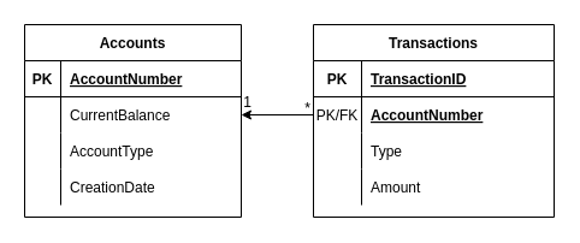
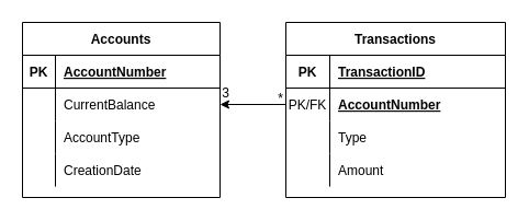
  <mxCell id="0" />
  <mxCell id="1" parent="0" />
  <mxCell id="2" value="Accounts" style="shape=table;startSize=30;container=1;collapsible=1;childLayout=tableLayout;fixedRows=1;rowLines=0;fontStyle=1;align=center;resizeLast=1;" vertex="1" parent="1"><mxGeometry x="20" y="20" width="180" height="160" as="geometry" /></mxCell>
  <mxCell id="3" value="" style="shape=tableRow;horizontal=0;startSize=0;swimlaneHead=0;swimlaneBody=0;fillColor=none;collapsible=0;dropTarget=0;points=[[0,0.5],[1,0.5]];portConstraint=eastwest;top=0;left=0;right=0;bottom=1;" vertex="1" parent="2"><mxGeometry y="30" width="180" height="30" as="geometry" /></mxCell>
  <mxCell id="4" value="PK" style="shape=partialRectangle;connectable=0;fillColor=none;top=0;left=0;bottom=0;right=0;fontStyle=1;overflow=hidden;" vertex="1" parent="3"><mxGeometry width="30" height="30" as="geometry"><mxRectangle width="30" height="30" as="alternateBounds" /></mxGeometry></mxCell>
  <mxCell id="5" value="AccountNumber" style="shape=partialRectangle;connectable=0;fillColor=none;top=0;left=0;bottom=0;right=0;align=left;spacingLeft=6;fontStyle=5;overflow=hidden;" vertex="1" parent="3"><mxGeometry x="30" width="150" height="30" as="geometry"><mxRectangle width="150" height="30" as="alternateBounds" /></mxGeometry></mxCell>
  <mxCell id="6" value="" style="shape=tableRow;horizontal=0;startSize=0;swimlaneHead=0;swimlaneBody=0;fillColor=none;collapsible=0;dropTarget=0;points=[[0,0.5],[1,0.5]];portConstraint=eastwest;top=0;left=0;right=0;bottom=0;" vertex="1" parent="2"><mxGeometry y="60" width="180" height="30" as="geometry" /></mxCell>
  <mxCell id="7" value="" style="shape=partialRectangle;connectable=0;fillColor=none;top=0;left=0;bottom=0;right=0;editable=1;overflow=hidden;" vertex="1" parent="6"><mxGeometry width="30" height="30" as="geometry"><mxRectangle width="30" height="30" as="alternateBounds" /></mxGeometry></mxCell>
  <mxCell id="8" value="CurrentBalance" style="shape=partialRectangle;connectable=0;fillColor=none;top=0;left=0;bottom=0;right=0;align=left;spacingLeft=6;overflow=hidden;" vertex="1" parent="6"><mxGeometry x="30" width="150" height="30" as="geometry"><mxRectangle width="150" height="30" as="alternateBounds" /></mxGeometry></mxCell>
  <mxCell id="9" value="" style="shape=tableRow;horizontal=0;startSize=0;swimlaneHead=0;swimlaneBody=0;fillColor=none;collapsible=0;dropTarget=0;points=[[0,0.5],[1,0.5]];portConstraint=eastwest;top=0;left=0;right=0;bottom=0;" vertex="1" parent="2"><mxGeometry y="90" width="180" height="30" as="geometry" /></mxCell>
  <mxCell id="10" value="" style="shape=partialRectangle;connectable=0;fillColor=none;top=0;left=0;bottom=0;right=0;editable=1;overflow=hidden;" vertex="1" parent="9"><mxGeometry width="30" height="30" as="geometry"><mxRectangle width="30" height="30" as="alternateBounds" /></mxGeometry></mxCell>
  <mxCell id="11" value="AccountType" style="shape=partialRectangle;connectable=0;fillColor=none;top=0;left=0;bottom=0;right=0;align=left;spacingLeft=6;overflow=hidden;" vertex="1" parent="9"><mxGeometry x="30" width="150" height="30" as="geometry"><mxRectangle width="150" height="30" as="alternateBounds" /></mxGeometry></mxCell>
  <mxCell id="12" value="" style="shape=tableRow;horizontal=0;startSize=0;swimlaneHead=0;swimlaneBody=0;fillColor=none;collapsible=0;dropTarget=0;points=[[0,0.5],[1,0.5]];portConstraint=eastwest;top=0;left=0;right=0;bottom=0;" vertex="1" parent="2"><mxGeometry y="120" width="180" height="30" as="geometry" /></mxCell>
  <mxCell id="13" value="" style="shape=partialRectangle;connectable=0;fillColor=none;top=0;left=0;bottom=0;right=0;editable=1;overflow=hidden;" vertex="1" parent="12"><mxGeometry width="30" height="30" as="geometry"><mxRectangle width="30" height="30" as="alternateBounds" /></mxGeometry></mxCell>
  <mxCell id="14" value="CreationDate" style="shape=partialRectangle;connectable=0;fillColor=none;top=0;left=0;bottom=0;right=0;align=left;spacingLeft=6;overflow=hidden;" vertex="1" parent="12"><mxGeometry x="30" width="150" height="30" as="geometry"><mxRectangle width="150" height="30" as="alternateBounds" /></mxGeometry></mxCell>
  <mxCell id="15" value="Transactions" style="shape=table;startSize=30;container=1;collapsible=1;childLayout=tableLayout;fixedRows=1;rowLines=0;fontStyle=1;align=center;resizeLast=1;" vertex="1" parent="1"><mxGeometry x="260" y="20" width="200" height="160" as="geometry" /></mxCell>
  <mxCell id="16" value="" style="shape=tableRow;horizontal=0;startSize=0;swimlaneHead=0;swimlaneBody=0;fillColor=none;collapsible=0;dropTarget=0;points=[[0,0.5],[1,0.5]];portConstraint=eastwest;top=0;left=0;right=0;bottom=1;" vertex="1" parent="15"><mxGeometry y="30" width="200" height="30" as="geometry" /></mxCell>
  <mxCell id="17" value="PK" style="shape=partialRectangle;connectable=0;fillColor=none;top=0;left=0;bottom=0;right=0;fontStyle=1;overflow=hidden;" vertex="1" parent="16"><mxGeometry width="40" height="30" as="geometry"><mxRectangle width="40" height="30" as="alternateBounds" /></mxGeometry></mxCell>
  <mxCell id="18" value="TransactionID" style="shape=partialRectangle;connectable=0;fillColor=none;top=0;left=0;bottom=0;right=0;align=left;spacingLeft=6;fontStyle=5;overflow=hidden;" vertex="1" parent="16"><mxGeometry x="40" width="160" height="30" as="geometry"><mxRectangle width="160" height="30" as="alternateBounds" /></mxGeometry></mxCell>
  <mxCell id="19" value="" style="shape=tableRow;horizontal=0;startSize=0;swimlaneHead=0;swimlaneBody=0;fillColor=none;collapsible=0;dropTarget=0;points=[[0,0.5],[1,0.5]];portConstraint=eastwest;top=0;left=0;right=0;bottom=0;" vertex="1" parent="15"><mxGeometry y="60" width="200" height="30" as="geometry" /></mxCell>
  <mxCell id="20" value="PK/FK" style="shape=partialRectangle;connectable=0;fillColor=none;top=0;left=0;bottom=0;right=0;editable=1;overflow=hidden;" vertex="1" parent="19"><mxGeometry width="40" height="30" as="geometry"><mxRectangle width="40" height="30" as="alternateBounds" /></mxGeometry></mxCell>
  <mxCell id="21" value="AccountNumber" style="shape=partialRectangle;connectable=0;fillColor=none;top=0;left=0;bottom=0;right=0;align=left;spacingLeft=6;overflow=hidden;fontStyle=5" vertex="1" parent="19"><mxGeometry x="40" width="160" height="30" as="geometry"><mxRectangle width="160" height="30" as="alternateBounds" /></mxGeometry></mxCell>
  <mxCell id="22" value="" style="shape=tableRow;horizontal=0;startSize=0;swimlaneHead=0;swimlaneBody=0;fillColor=none;collapsible=0;dropTarget=0;points=[[0,0.5],[1,0.5]];portConstraint=eastwest;top=0;left=0;right=0;bottom=0;" vertex="1" parent="15"><mxGeometry y="90" width="200" height="30" as="geometry" /></mxCell>
  <mxCell id="23" value="" style="shape=partialRectangle;connectable=0;fillColor=none;top=0;left=0;bottom=0;right=0;editable=1;overflow=hidden;" vertex="1" parent="22"><mxGeometry width="40" height="30" as="geometry"><mxRectangle width="40" height="30" as="alternateBounds" /></mxGeometry></mxCell>
  <mxCell id="24" value="Type" style="shape=partialRectangle;connectable=0;fillColor=none;top=0;left=0;bottom=0;right=0;align=left;spacingLeft=6;overflow=hidden;" vertex="1" parent="22"><mxGeometry x="40" width="160" height="30" as="geometry"><mxRectangle width="160" height="30" as="alternateBounds" /></mxGeometry></mxCell>
  <mxCell id="25" value="" style="shape=tableRow;horizontal=0;startSize=0;swimlaneHead=0;swimlaneBody=0;fillColor=none;collapsible=0;dropTarget=0;points=[[0,0.5],[1,0.5]];portConstraint=eastwest;top=0;left=0;right=0;bottom=0;" vertex="1" parent="15"><mxGeometry y="120" width="200" height="30" as="geometry" /></mxCell>
  <mxCell id="26" value="" style="shape=partialRectangle;connectable=0;fillColor=none;top=0;left=0;bottom=0;right=0;editable=1;overflow=hidden;" vertex="1" parent="25"><mxGeometry width="40" height="30" as="geometry"><mxRectangle width="40" height="30" as="alternateBounds" /></mxGeometry></mxCell>
  <mxCell id="27" value="Amount" style="shape=partialRectangle;connectable=0;fillColor=none;top=0;left=0;bottom=0;right=0;align=left;spacingLeft=6;overflow=hidden;" vertex="1" parent="25"><mxGeometry x="40" width="160" height="30" as="geometry"><mxRectangle width="160" height="30" as="alternateBounds" /></mxGeometry></mxCell>
  <mxCell id="28" style="edgeStyle=orthogonalEdgeStyle;rounded=0;orthogonalLoop=1;jettySize=auto;html=1;entryX=1;entryY=0.5;entryDx=0;entryDy=0;" edge="1" parent="1" source="19" target="6"><mxGeometry relative="1" as="geometry" /></mxCell>
  <mxCell id="29" value="*" style="text;html=1;align=center;verticalAlign=middle;resizable=0;points=[];autosize=1;strokeColor=none;fillColor=none;" vertex="1" parent="1"><mxGeometry x="240" y="75" width="30" height="30" as="geometry" /></mxCell>
- <mxCell id="30" value="1" style="text;html=1;align=center;verticalAlign=middle;resizable=0;points=[];autosize=1;strokeColor=none;fillColor=none;" vertex="1" parent="1"><mxGeometry x="190" y="70" width="30" height="30" as="geometry" /></mxCell>
+ <mxCell id="30" value="3" style="text;html=1;align=center;verticalAlign=middle;resizable=0;points=[];autosize=1;strokeColor=none;fillColor=none;" vertex="1" parent="1"><mxGeometry x="190" y="70" width="30" height="30" as="geometry" /></mxCell>
